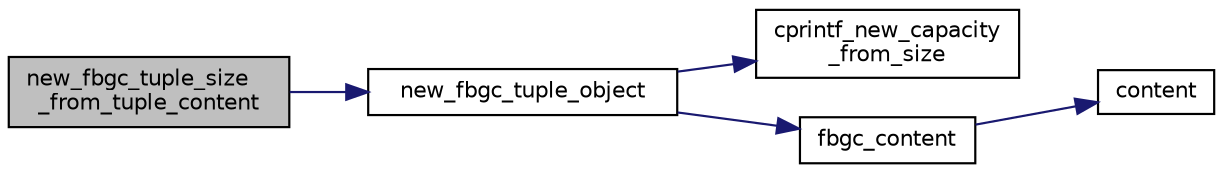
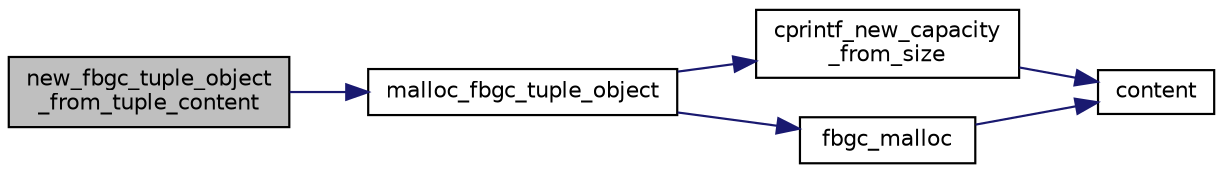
  digraph {
    rankdir=LR
    node [color=black fillcolor=white fontname=Helvetica fontsize=10 shape=record style=filled]
    edge [color=midnightblue fontname=Helvetica fontsize=10 labelfontname=Helvetica labelfontsize=10 style=solid]
-   n1 [fillcolor=grey75 fontcolor=black height=0.2 label="new_fbgc_tuple_size\l_from_tuple_content" width=0.4]
-   n2 [height=0.2 label=new_fbgc_tuple_object width=0.4]
+   n1 [fillcolor=grey75 fontcolor=black height=0.2 label="new_fbgc_tuple_object\l_from_tuple_content" width=0.4]
+   n2 [height=0.2 label=malloc_fbgc_tuple_object width=0.4]
    n3 [height=0.2 label="cprintf_new_capacity\l_from_size" width=0.4]
-   n4 [height=0.2 label=fbgc_content width=0.4]
+   n4 [height=0.2 label=fbgc_malloc width=0.4]
    n5 [height=0.2 label=content width=0.4]
    n1 -> n2
    n2 -> n3
    n2 -> n4
+   n3 -> n5
    n4 -> n5
  }
